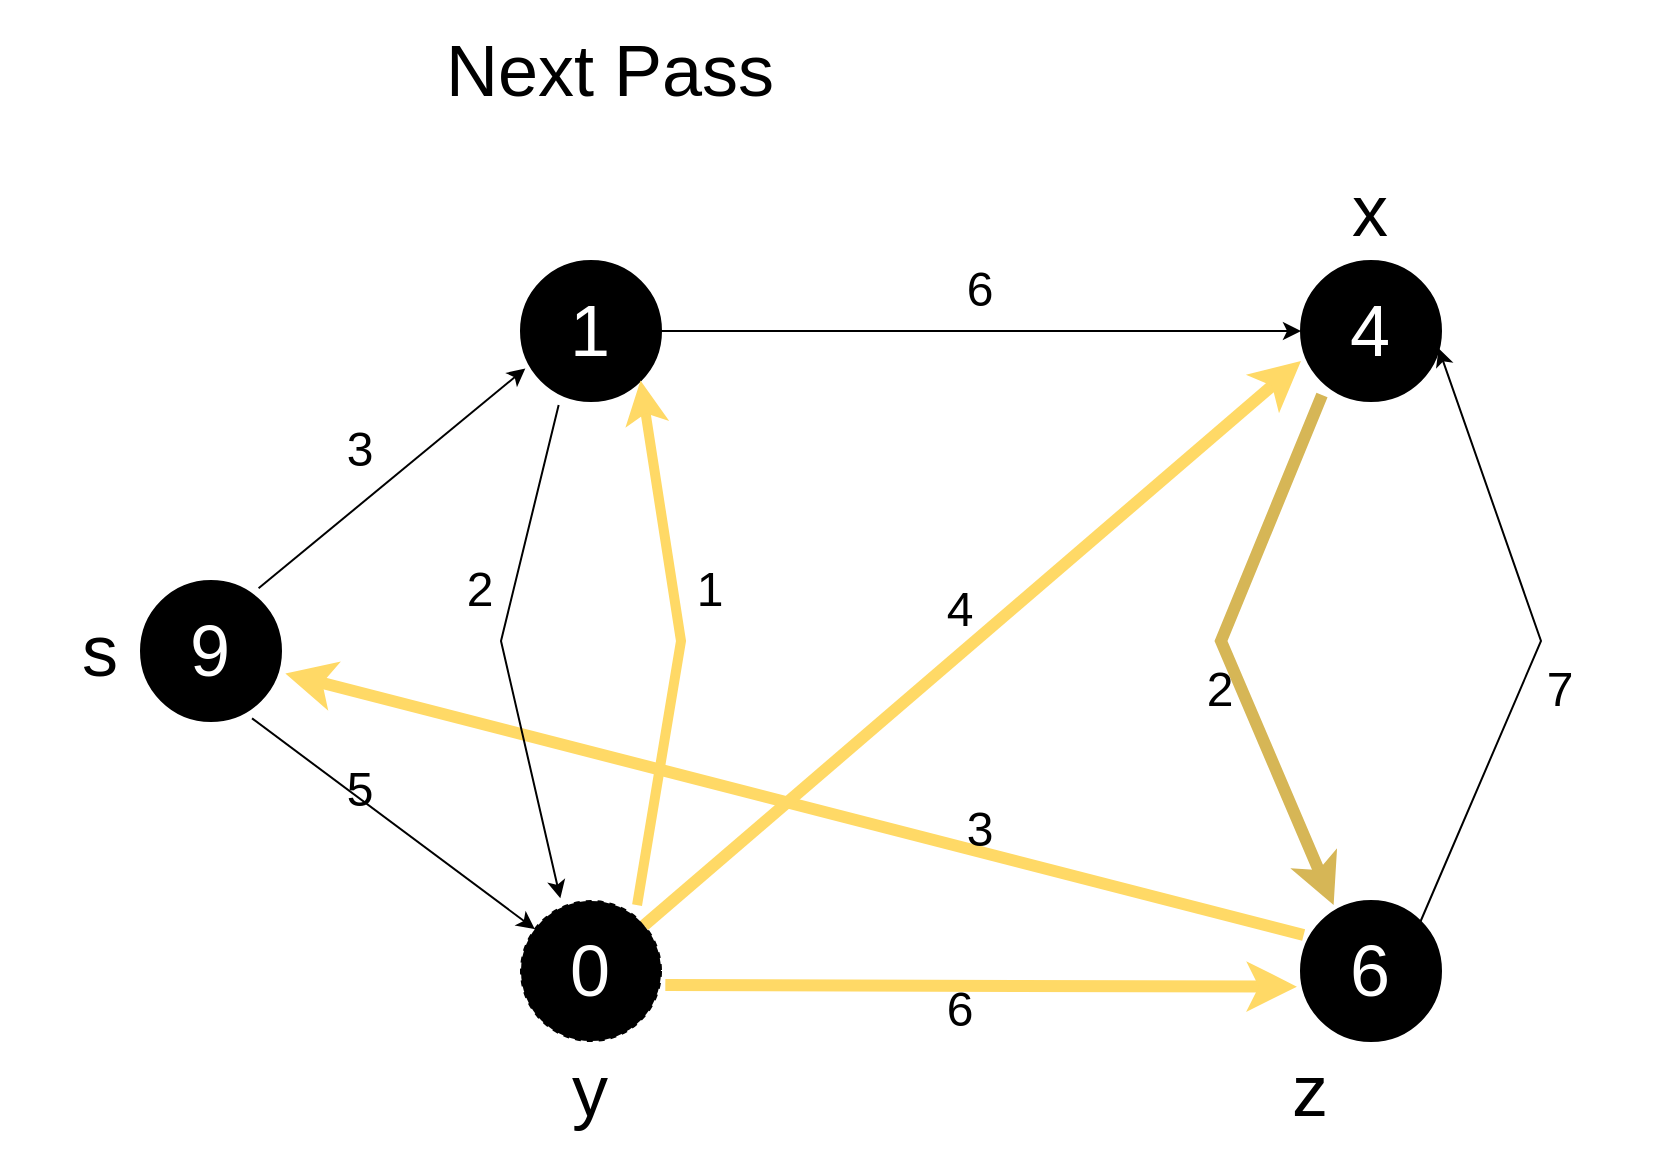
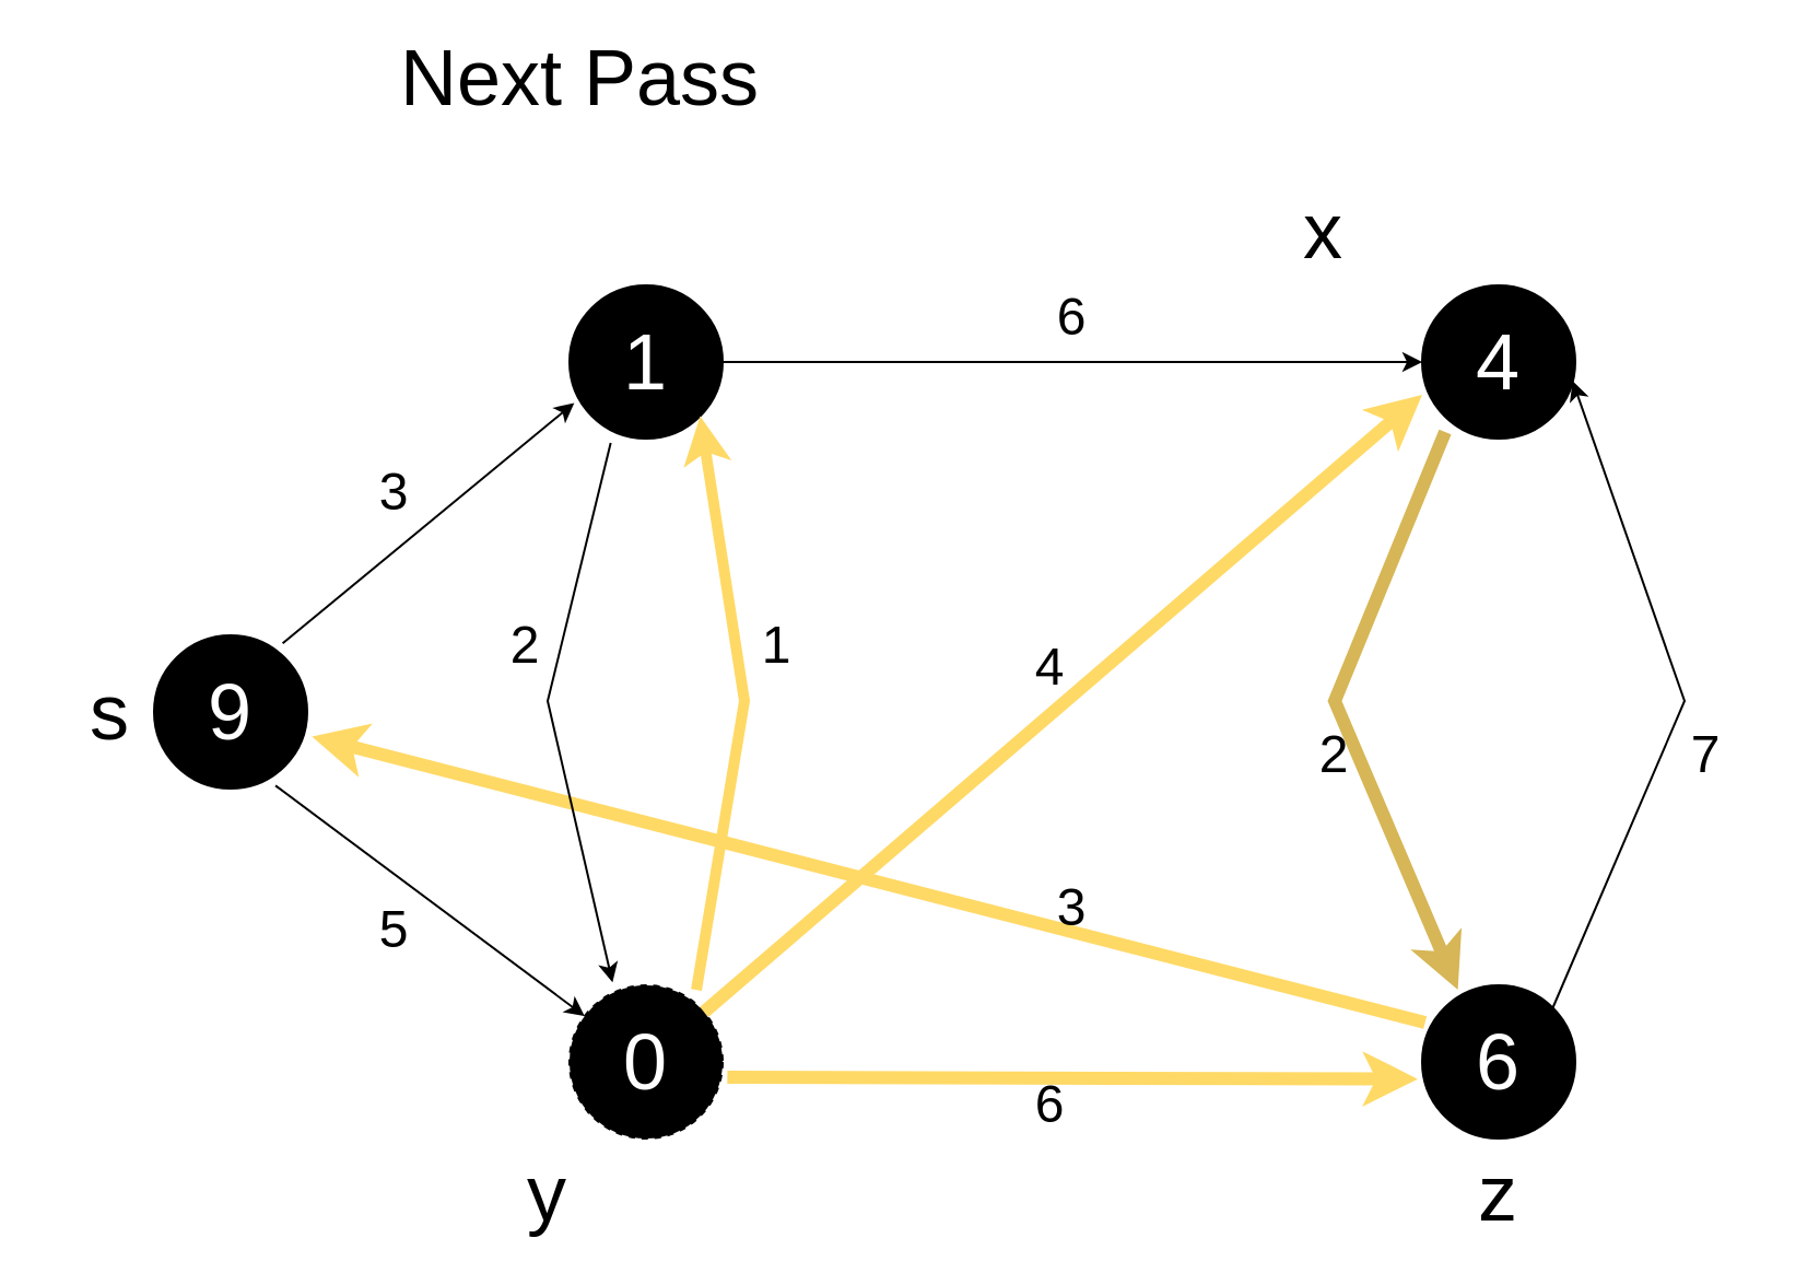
  <mxCell id="0" />
  <mxCell id="1" parent="0" />
  <mxCell id="2" style="edgeStyle=orthogonalEdgeStyle;rounded=0;orthogonalLoop=1;jettySize=auto;html=1;entryX=0;entryY=0.5;entryDx=0;entryDy=0;" edge="1" parent="1" source="3" target="5"><mxGeometry relative="1" as="geometry" /></mxCell>
  <mxCell id="3" value="" style="ellipse;whiteSpace=wrap;html=1;aspect=fixed;fillColor=#000000;" parent="1" vertex="1"><mxGeometry x="260" y="130" width="70" height="70" as="geometry" /></mxCell>
  <mxCell id="4" value="" style="ellipse;whiteSpace=wrap;html=1;aspect=fixed;fillColor=#000000;" parent="1" vertex="1"><mxGeometry x="70" y="290" width="70" height="70" as="geometry" /></mxCell>
  <mxCell id="5" value="" style="ellipse;whiteSpace=wrap;html=1;aspect=fixed;fillColor=#000000;" parent="1" vertex="1"><mxGeometry x="650" y="130" width="70" height="70" as="geometry" /></mxCell>
  <mxCell id="6" value="" style="ellipse;whiteSpace=wrap;html=1;aspect=fixed;fillColor=#000000;" parent="1" vertex="1"><mxGeometry x="650" y="450" width="70" height="70" as="geometry" /></mxCell>
  <mxCell id="7" value="&lt;font color=&quot;#ffffff&quot; style=&quot;font-size: 36px;&quot;&gt;0&lt;/font&gt;" style="ellipse;whiteSpace=wrap;html=1;aspect=fixed;fillColor=#000000;dashed=1;" parent="1" vertex="1"><mxGeometry x="260" y="450" width="70" height="70" as="geometry" /></mxCell>
- <mxCell id="8" value="&lt;font style=&quot;font-size: 36px;&quot;&gt;x&lt;/font&gt;" style="text;html=1;strokeColor=none;fillColor=none;align=center;verticalAlign=middle;whiteSpace=wrap;rounded=0;" parent="1" vertex="1"><mxGeometry x="655" y="90" width="60" height="30" as="geometry" /></mxCell>
+ <mxCell id="8" value="&lt;font style=&quot;font-size: 36px;&quot;&gt;x&lt;/font&gt;" style="text;html=1;strokeColor=none;fillColor=none;align=center;verticalAlign=middle;whiteSpace=wrap;rounded=0;" parent="1" vertex="1"><mxGeometry x="575" y="90" width="60" height="30" as="geometry" /></mxCell>
  <mxCell id="9" value="&lt;font style=&quot;font-size: 36px;&quot;&gt;s&lt;/font&gt;" style="text;html=1;strokeColor=none;fillColor=none;align=center;verticalAlign=middle;whiteSpace=wrap;rounded=0;" parent="1" vertex="1"><mxGeometry y="310" width="60" height="30" as="geometry" x="20" /></mxCell>
- <mxCell id="10" value="&lt;font style=&quot;font-size: 36px;&quot;&gt;y&lt;/font&gt;" style="text;html=1;strokeColor=none;fillColor=none;align=center;verticalAlign=middle;whiteSpace=wrap;rounded=0;" parent="1" vertex="1"><mxGeometry x="265" y="530" width="60" height="30" as="geometry" /></mxCell>
- <mxCell id="11" value="&lt;font style=&quot;font-size: 36px;&quot;&gt;z&lt;/font&gt;" style="text;html=1;strokeColor=none;fillColor=none;align=center;verticalAlign=middle;whiteSpace=wrap;rounded=0;" parent="1" vertex="1"><mxGeometry x="625" y="530" width="60" height="30" as="geometry" /></mxCell>
- <mxCell id="12" value="&lt;font style=&quot;font-size: 36px;&quot;&gt;Next Pass&lt;/font&gt;" style="text;html=1;strokeColor=none;fillColor=none;align=center;verticalAlign=middle;whiteSpace=wrap;rounded=0;" parent="1" vertex="1"><mxGeometry x="150" y="20" width="310" height="30" as="geometry" /></mxCell>
+ <mxCell id="10" value="&lt;font style=&quot;font-size: 36px;&quot;&gt;y&lt;/font&gt;" style="text;html=1;strokeColor=none;fillColor=none;align=center;verticalAlign=middle;whiteSpace=wrap;rounded=0;" parent="1" vertex="1"><mxGeometry x="220" y="530" width="60" height="30" as="geometry" /></mxCell>
+ <mxCell id="11" value="&lt;font style=&quot;font-size: 36px;&quot;&gt;z&lt;/font&gt;" style="text;html=1;strokeColor=none;fillColor=none;align=center;verticalAlign=middle;whiteSpace=wrap;rounded=0;" parent="1" vertex="1"><mxGeometry x="655" y="530" width="60" height="30" as="geometry" /></mxCell>
+ <mxCell id="12" value="&lt;font style=&quot;font-size: 36px;&quot;&gt;Next Pass&lt;/font&gt;" style="text;html=1;strokeColor=none;fillColor=none;align=center;verticalAlign=middle;whiteSpace=wrap;rounded=0;" parent="1" vertex="1"><mxGeometry x="110" y="20" width="310" height="30" as="geometry" /></mxCell>
  <mxCell id="13" value="" style="endArrow=classic;html=1;rounded=0;exitX=0.84;exitY=0.052;exitDx=0;exitDy=0;exitPerimeter=0;entryX=0.031;entryY=0.767;entryDx=0;entryDy=0;entryPerimeter=0;" edge="1" parent="1" source="4" target="3"><mxGeometry width="50" height="50" relative="1" as="geometry"><mxPoint x="140" y="290" as="sourcePoint" /><mxPoint x="190" y="240" as="targetPoint" /></mxGeometry></mxCell>
  <mxCell id="14" value="" style="endArrow=classic;html=1;rounded=0;exitX=0.019;exitY=0.243;exitDx=0;exitDy=0;exitPerimeter=0;entryX=1.031;entryY=0.66;entryDx=0;entryDy=0;entryPerimeter=0;strokeColor=#FFD966;strokeWidth=6;" edge="1" parent="1" source="6" target="4"><mxGeometry width="50" height="50" relative="1" as="geometry"><mxPoint x="420" y="380" as="sourcePoint" /><mxPoint x="470" y="330" as="targetPoint" /></mxGeometry></mxCell>
  <mxCell id="15" value="" style="endArrow=classic;html=1;rounded=0;exitX=0.793;exitY=0.981;exitDx=0;exitDy=0;exitPerimeter=0;" edge="1" parent="1" source="4" target="7"><mxGeometry width="50" height="50" relative="1" as="geometry"><mxPoint x="120" y="480" as="sourcePoint" /><mxPoint x="170" y="430" as="targetPoint" /></mxGeometry></mxCell>
  <mxCell id="16" value="" style="endArrow=classic;html=1;rounded=0;exitX=1.031;exitY=0.6;exitDx=0;exitDy=0;exitPerimeter=0;entryX=-0.029;entryY=0.612;entryDx=0;entryDy=0;entryPerimeter=0;strokeColor=#FFD966;strokeWidth=6;" edge="1" parent="1" source="7" target="6"><mxGeometry width="50" height="50" relative="1" as="geometry"><mxPoint x="440" y="550" as="sourcePoint" /><mxPoint x="490" y="500" as="targetPoint" /></mxGeometry></mxCell>
  <mxCell id="17" value="" style="endArrow=classic;html=1;rounded=0;exitX=1;exitY=0;exitDx=0;exitDy=0;entryX=0.983;entryY=0.624;entryDx=0;entryDy=0;entryPerimeter=0;" edge="1" parent="1" source="6" target="5"><mxGeometry width="50" height="50" relative="1" as="geometry"><mxPoint x="750" y="340" as="sourcePoint" /><mxPoint x="800" y="290" as="targetPoint" /><Array as="points"><mxPoint x="770" y="320" /></Array></mxGeometry></mxCell>
  <mxCell id="18" value="" style="endArrow=classic;html=1;rounded=0;exitX=0.15;exitY=0.957;exitDx=0;exitDy=0;exitPerimeter=0;entryX=0.233;entryY=0.029;entryDx=0;entryDy=0;entryPerimeter=0;fillColor=#fff2cc;strokeColor=#d6b656;strokeWidth=6;" edge="1" parent="1" source="5" target="6"><mxGeometry width="50" height="50" relative="1" as="geometry"><mxPoint x="650" y="310" as="sourcePoint" /><mxPoint x="700" y="260" as="targetPoint" /><Array as="points"><mxPoint x="610" y="320" /></Array></mxGeometry></mxCell>
  <mxCell id="19" value="" style="endArrow=classic;html=1;rounded=0;entryX=0;entryY=0.714;entryDx=0;entryDy=0;entryPerimeter=0;strokeColor=#FFD966;strokeWidth=6;" edge="1" parent="1" source="7" target="5"><mxGeometry width="50" height="50" relative="1" as="geometry"><mxPoint x="410" y="410" as="sourcePoint" /><mxPoint x="460" y="360" as="targetPoint" /></mxGeometry></mxCell>
  <mxCell id="20" value="" style="endArrow=classic;html=1;rounded=0;exitX=0.829;exitY=0.029;exitDx=0;exitDy=0;exitPerimeter=0;entryX=1;entryY=1;entryDx=0;entryDy=0;strokeColor=#FFD966;strokeWidth=5;" edge="1" parent="1" source="7" target="3"><mxGeometry width="50" height="50" relative="1" as="geometry"><mxPoint x="310" y="390" as="sourcePoint" /><mxPoint x="360" y="340" as="targetPoint" /><Array as="points"><mxPoint x="340" y="320" /></Array></mxGeometry></mxCell>
  <mxCell id="21" value="" style="endArrow=classic;html=1;rounded=0;exitX=0.269;exitY=1.029;exitDx=0;exitDy=0;exitPerimeter=0;entryX=0.281;entryY=-0.019;entryDx=0;entryDy=0;entryPerimeter=0;" edge="1" parent="1" source="3" target="7"><mxGeometry width="50" height="50" relative="1" as="geometry"><mxPoint x="220" y="340" as="sourcePoint" /><mxPoint x="270" y="290" as="targetPoint" /><Array as="points"><mxPoint x="250" y="320" /></Array></mxGeometry></mxCell>
  <mxCell id="22" value="&lt;font style=&quot;font-size: 24px;&quot;&gt;6&lt;/font&gt;" style="text;html=1;strokeColor=none;fillColor=none;align=center;verticalAlign=middle;whiteSpace=wrap;rounded=0;" vertex="1" parent="1"><mxGeometry x="460" y="130" width="60" height="30" as="geometry" /></mxCell>
  <mxCell id="23" value="&lt;font color=&quot;#ffffff&quot; style=&quot;font-size: 36px;&quot;&gt;1&lt;/font&gt;" style="text;html=1;strokeColor=none;fillColor=none;align=center;verticalAlign=middle;whiteSpace=wrap;rounded=0;" vertex="1" parent="1"><mxGeometry x="265" y="150" width="60" height="30" as="geometry" /></mxCell>
  <mxCell id="24" value="&lt;font style=&quot;font-size: 24px;&quot;&gt;3&lt;/font&gt;" style="text;html=1;strokeColor=none;fillColor=none;align=center;verticalAlign=middle;whiteSpace=wrap;rounded=0;" vertex="1" parent="1"><mxGeometry x="150" y="210" width="60" height="30" as="geometry" /></mxCell>
  <mxCell id="25" value="&lt;font style=&quot;font-size: 24px;&quot;&gt;2&lt;/font&gt;" style="text;html=1;strokeColor=none;fillColor=none;align=center;verticalAlign=middle;whiteSpace=wrap;rounded=0;" vertex="1" parent="1"><mxGeometry x="210" y="280" width="60" height="30" as="geometry" /></mxCell>
  <mxCell id="26" value="&lt;font style=&quot;font-size: 24px;&quot;&gt;1&lt;/font&gt;" style="text;html=1;strokeColor=none;fillColor=none;align=center;verticalAlign=middle;whiteSpace=wrap;rounded=0;" vertex="1" parent="1"><mxGeometry x="325" y="280" width="60" height="30" as="geometry" /></mxCell>
  <mxCell id="27" value="&lt;font style=&quot;font-size: 24px;&quot;&gt;4&lt;/font&gt;" style="text;html=1;strokeColor=none;fillColor=none;align=center;verticalAlign=middle;whiteSpace=wrap;rounded=0;" vertex="1" parent="1"><mxGeometry x="450" y="290" width="60" height="30" as="geometry" /></mxCell>
  <mxCell id="28" value="&lt;font style=&quot;font-size: 24px;&quot;&gt;3&lt;/font&gt;" style="text;html=1;strokeColor=none;fillColor=none;align=center;verticalAlign=middle;whiteSpace=wrap;rounded=0;" vertex="1" parent="1"><mxGeometry x="460" y="400" width="60" height="30" as="geometry" /></mxCell>
  <mxCell id="29" value="&lt;font style=&quot;font-size: 24px;&quot;&gt;6&lt;/font&gt;" style="text;html=1;strokeColor=none;fillColor=none;align=center;verticalAlign=middle;whiteSpace=wrap;rounded=0;" vertex="1" parent="1"><mxGeometry x="450" y="490" width="60" height="30" as="geometry" /></mxCell>
  <mxCell id="30" value="&lt;font style=&quot;font-size: 24px;&quot;&gt;2&lt;/font&gt;" style="text;html=1;strokeColor=none;fillColor=none;align=center;verticalAlign=middle;whiteSpace=wrap;rounded=0;" vertex="1" parent="1"><mxGeometry x="580" y="330" width="60" height="30" as="geometry" /></mxCell>
  <mxCell id="31" value="&lt;font style=&quot;font-size: 24px;&quot;&gt;7&lt;/font&gt;" style="text;html=1;strokeColor=none;fillColor=none;align=center;verticalAlign=middle;whiteSpace=wrap;rounded=0;" vertex="1" parent="1"><mxGeometry x="750" y="330" width="60" height="30" as="geometry" /></mxCell>
- <mxCell id="32" value="&lt;font style=&quot;font-size: 24px;&quot;&gt;5&lt;/font&gt;" style="text;html=1;strokeColor=none;fillColor=none;align=center;verticalAlign=middle;whiteSpace=wrap;rounded=0;" vertex="1" parent="1"><mxGeometry x="150" y="380" width="60" height="30" as="geometry" /></mxCell>
+ <mxCell id="32" value="&lt;font style=&quot;font-size: 24px;&quot;&gt;5&lt;/font&gt;" style="text;html=1;strokeColor=none;fillColor=none;align=center;verticalAlign=middle;whiteSpace=wrap;rounded=0;" vertex="1" parent="1"><mxGeometry x="150" y="410" width="60" height="30" as="geometry" /></mxCell>
  <mxCell id="33" value="&lt;font color=&quot;#ffffff&quot; style=&quot;font-size: 36px;&quot;&gt;9&lt;/font&gt;" style="text;html=1;strokeColor=none;fillColor=none;align=center;verticalAlign=middle;whiteSpace=wrap;rounded=0;" vertex="1" parent="1"><mxGeometry x="75" y="310" width="60" height="30" as="geometry" /></mxCell>
  <mxCell id="34" value="&lt;font color=&quot;#ffffff&quot; style=&quot;font-size: 36px;&quot;&gt;4&lt;/font&gt;" style="text;html=1;strokeColor=none;fillColor=none;align=center;verticalAlign=middle;whiteSpace=wrap;rounded=0;" vertex="1" parent="1"><mxGeometry x="655" y="150" width="60" height="30" as="geometry" /></mxCell>
  <mxCell id="35" value="&lt;font color=&quot;#ffffff&quot; style=&quot;font-size: 36px;&quot;&gt;6&lt;/font&gt;" style="text;html=1;strokeColor=none;fillColor=none;align=center;verticalAlign=middle;whiteSpace=wrap;rounded=0;" vertex="1" parent="1"><mxGeometry x="655" y="470" width="60" height="30" as="geometry" /></mxCell>
